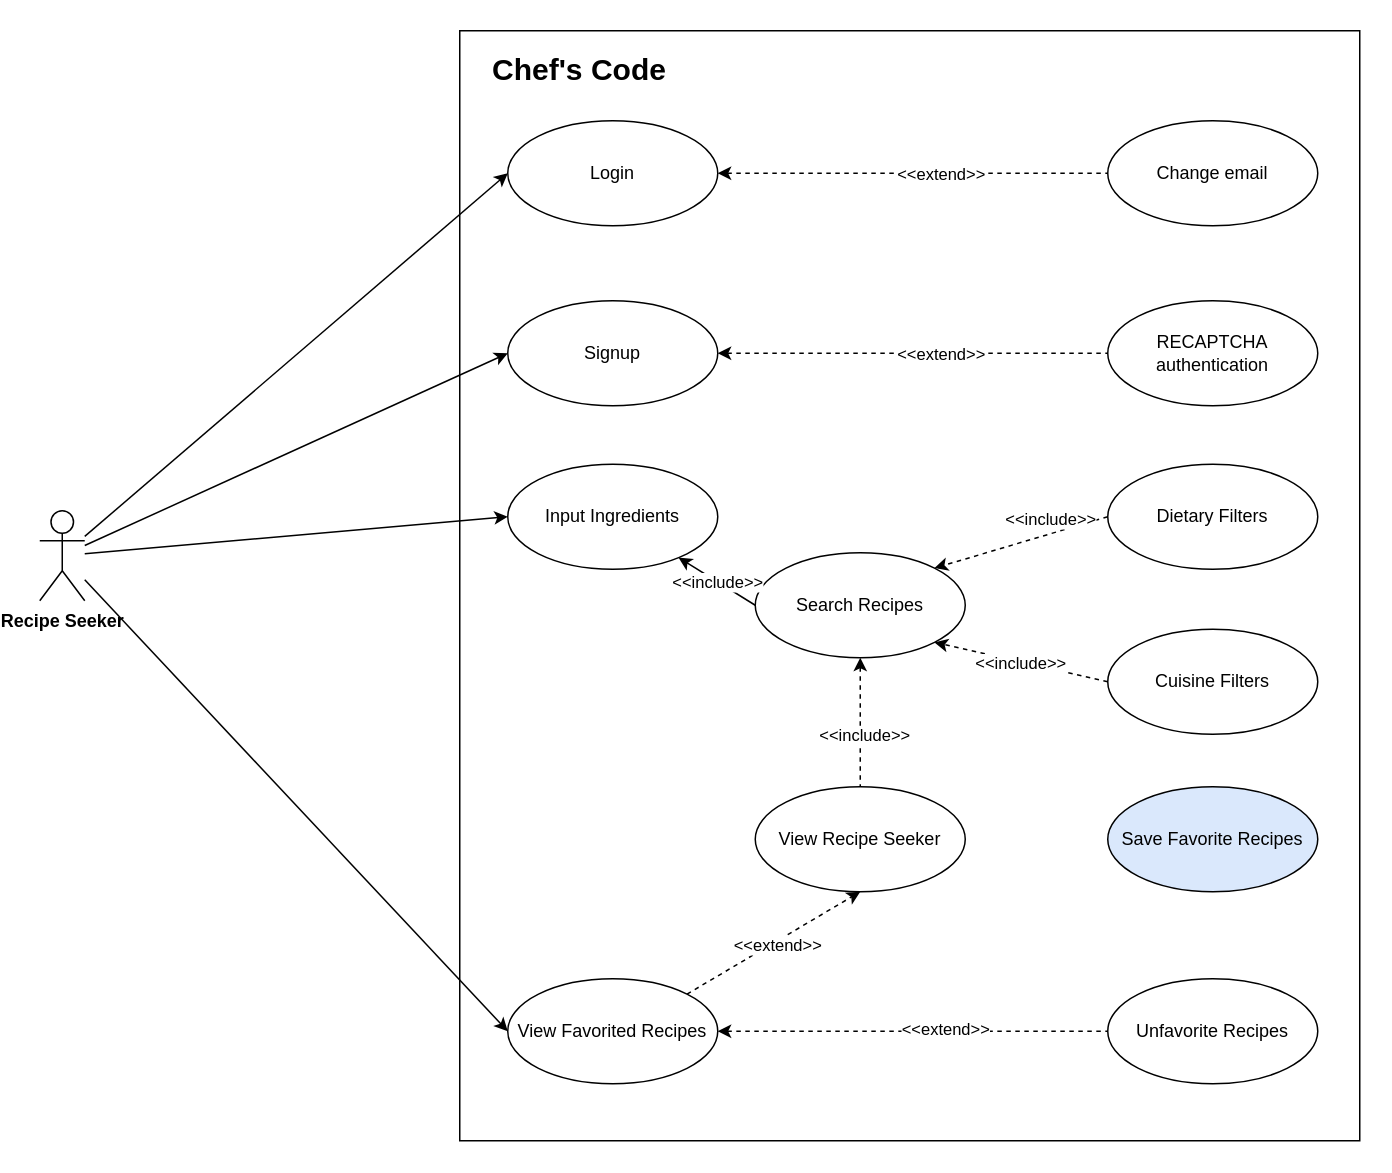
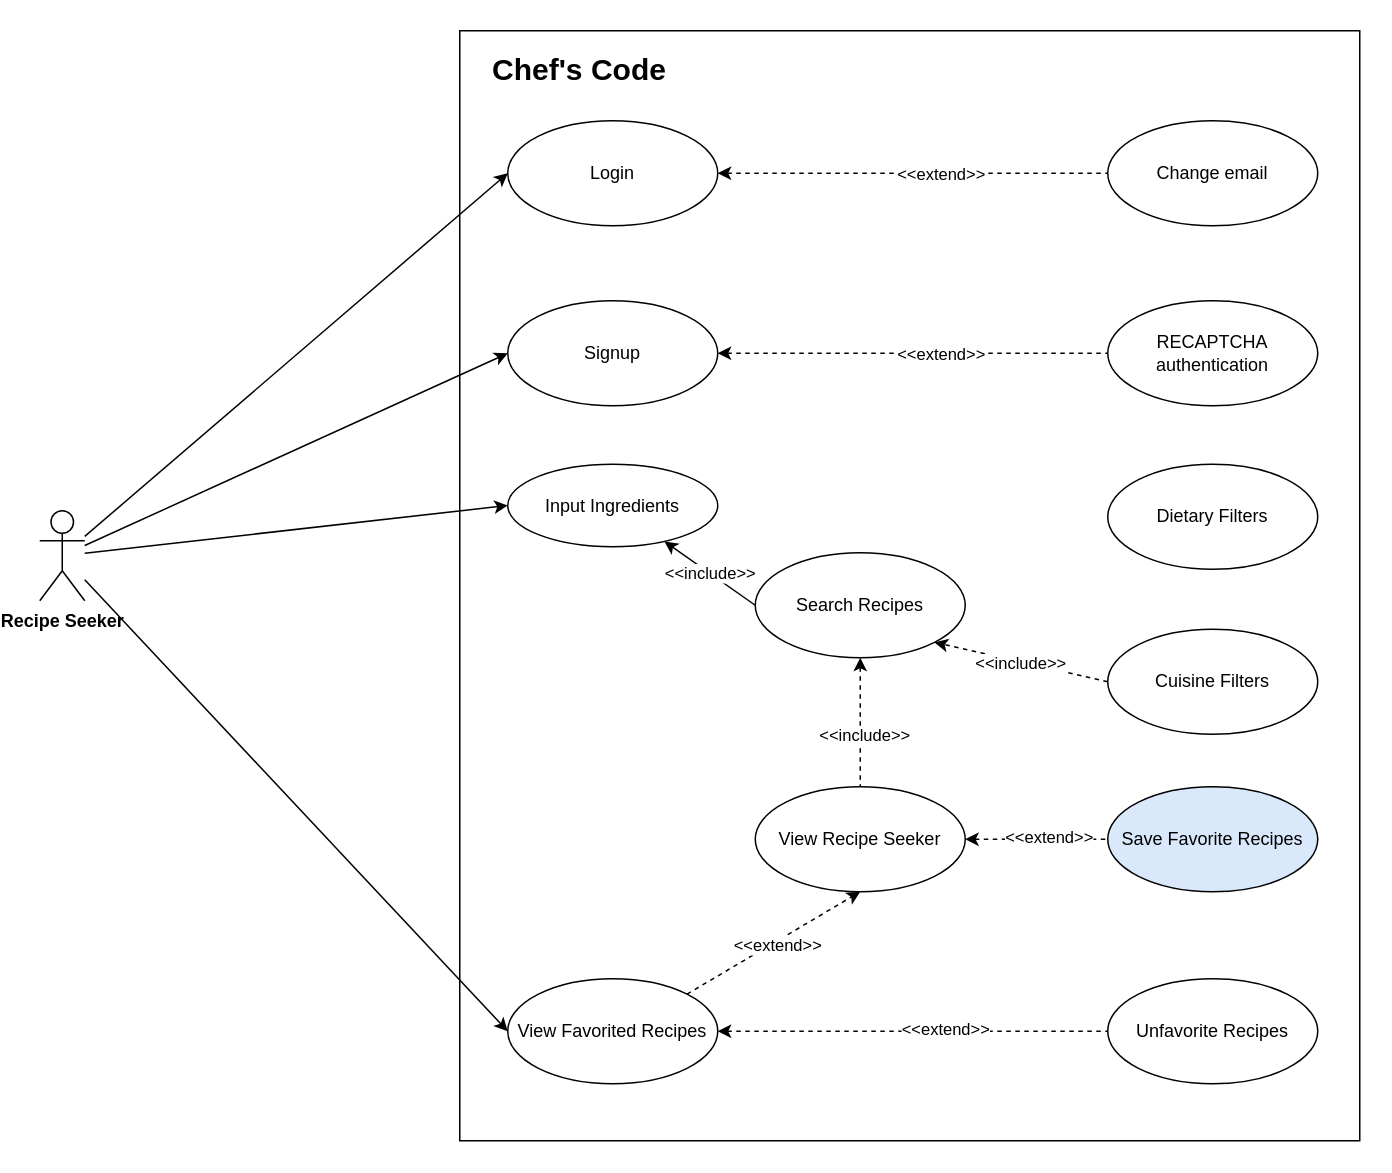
  <mxCell id="0" />
  <mxCell id="1" parent="0" />
  <mxCell id="2" value="" style="rounded=0;whiteSpace=wrap;html=1;" parent="1" vertex="1"><mxGeometry x="300" y="20" width="600" height="740" as="geometry" /></mxCell>
  <mxCell id="3" style="rounded=0;orthogonalLoop=1;jettySize=auto;html=1;entryX=0;entryY=0.5;entryDx=0;entryDy=0;strokeColor=default;" parent="1" source="7" target="10" edge="1"><mxGeometry relative="1" as="geometry" /></mxCell>
  <mxCell id="4" style="rounded=0;orthogonalLoop=1;jettySize=auto;html=1;entryX=0;entryY=0.5;entryDx=0;entryDy=0;" parent="1" source="7" target="11" edge="1"><mxGeometry relative="1" as="geometry" /></mxCell>
  <mxCell id="5" style="rounded=0;orthogonalLoop=1;jettySize=auto;html=1;entryX=0;entryY=0.5;entryDx=0;entryDy=0;" parent="1" source="7" target="26" edge="1"><mxGeometry relative="1" as="geometry"><mxPoint x="330" y="570" as="targetPoint" /></mxGeometry></mxCell>
  <mxCell id="6" style="rounded=0;orthogonalLoop=1;jettySize=auto;html=1;entryX=0;entryY=0.5;entryDx=0;entryDy=0;" parent="1" source="7" target="22" edge="1"><mxGeometry relative="1" as="geometry" /></mxCell>
  <mxCell id="7" value="&lt;strong&gt;Recipe Seeker&lt;/strong&gt;" style="shape=umlActor;verticalLabelPosition=bottom;verticalAlign=top;html=1;outlineConnect=0;fontSize=12;" parent="1" vertex="1"><mxGeometry x="20" y="340" width="30" height="60" as="geometry" /></mxCell>
  <mxCell id="8" style="rounded=0;orthogonalLoop=1;jettySize=auto;html=1;entryX=0;entryY=0.5;entryDx=0;entryDy=0;dashed=1;endArrow=none;startFill=1;startArrow=classic;" parent="1" source="10" target="23" edge="1"><mxGeometry relative="1" as="geometry" /></mxCell>
  <mxCell id="9" value="&amp;lt;&amp;lt;extend&amp;gt;&amp;gt;" style="edgeLabel;html=1;align=center;verticalAlign=middle;resizable=0;points=[];" parent="8" vertex="1" connectable="0"><mxGeometry x="0.22" y="-1" relative="1" as="geometry"><mxPoint x="-11" y="-1" as="offset" /></mxGeometry></mxCell>
  <mxCell id="10" value="Login" style="ellipse;whiteSpace=wrap;html=1;" parent="1" vertex="1"><mxGeometry x="332" y="80" width="140" height="70" as="geometry" /></mxCell>
  <mxCell id="11" value="Signup" style="ellipse;whiteSpace=wrap;html=1;" parent="1" vertex="1"><mxGeometry x="332" y="200" width="140" height="70" as="geometry" /></mxCell>
+ <mxCell id="12" style="rounded=0;orthogonalLoop=1;jettySize=auto;html=1;entryX=0;entryY=0.5;entryDx=0;entryDy=0;startArrow=classic;startFill=1;endArrow=none;dashed=1;exitX=1;exitY=0.5;exitDx=0;exitDy=0;" parent="1" source="21" target="20" edge="1"><mxGeometry relative="1" as="geometry" /></mxCell>
+ <mxCell id="13" value="&amp;lt;&amp;lt;extend&amp;gt;&amp;gt;" style="edgeLabel;html=1;align=center;verticalAlign=middle;resizable=0;points=[];" parent="12" vertex="1" connectable="0"><mxGeometry x="0.163" y="2" relative="1" as="geometry"><mxPoint as="offset" /></mxGeometry></mxCell>
  <mxCell id="14" style="rounded=0;orthogonalLoop=1;jettySize=auto;html=1;entryX=0.5;entryY=0;entryDx=0;entryDy=0;startArrow=classic;startFill=1;endArrow=none;dashed=1;" parent="1" source="16" target="21" edge="1"><mxGeometry relative="1" as="geometry" /></mxCell>
  <mxCell id="15" value="&amp;lt;&amp;lt;include&amp;gt;&amp;gt;" style="edgeLabel;html=1;align=center;verticalAlign=middle;resizable=0;points=[];" parent="14" vertex="1" connectable="0"><mxGeometry x="0.186" y="2" relative="1" as="geometry"><mxPoint as="offset" /></mxGeometry></mxCell>
  <mxCell id="16" value="Search Recipes" style="ellipse;whiteSpace=wrap;html=1;" parent="1" vertex="1"><mxGeometry x="497" y="368" width="140" height="70" as="geometry" /></mxCell>
- <mxCell id="17" style="rounded=0;orthogonalLoop=1;jettySize=auto;html=1;exitX=0;exitY=0.5;exitDx=0;exitDy=0;entryX=1;entryY=0;entryDx=0;entryDy=0;dashed=1;" parent="1" source="19" target="16" edge="1"><mxGeometry relative="1" as="geometry" /></mxCell>
- <mxCell id="18" value="&amp;lt;&amp;lt;include&amp;gt;&amp;gt;" style="edgeLabel;html=1;align=center;verticalAlign=middle;resizable=0;points=[];" parent="17" vertex="1" connectable="0"><mxGeometry x="-0.403" y="1" relative="1" as="geometry"><mxPoint x="-4" y="-10" as="offset" /></mxGeometry></mxCell>
  <mxCell id="19" value="Dietary Filters" style="ellipse;whiteSpace=wrap;html=1;" parent="1" vertex="1"><mxGeometry x="732" y="309" width="140" height="70" as="geometry" /></mxCell>
  <mxCell id="20" value="Save Favorite Recipes" style="ellipse;whiteSpace=wrap;html=1;fillColor=#dae8fc;" parent="1" vertex="1"><mxGeometry x="732" y="524" width="140" height="70" as="geometry" /></mxCell>
  <mxCell id="21" value="View Recipe Seeker" style="ellipse;whiteSpace=wrap;html=1;" parent="1" vertex="1"><mxGeometry x="497" y="524" width="140" height="70" as="geometry" /></mxCell>
  <mxCell id="22" value="View Favorited Recipes" style="ellipse;whiteSpace=wrap;html=1;" parent="1" vertex="1"><mxGeometry x="332" y="652" width="140" height="70" as="geometry" /></mxCell>
  <mxCell id="23" value="Change email" style="ellipse;whiteSpace=wrap;html=1;" parent="1" vertex="1"><mxGeometry x="732" y="80" width="140" height="70" as="geometry" /></mxCell>
  <mxCell id="24" style="rounded=0;orthogonalLoop=1;jettySize=auto;html=1;entryX=0;entryY=0.5;entryDx=0;entryDy=0;endArrow=none;startFill=1;startArrow=classic;dashed=0;" parent="1" source="26" target="16" edge="1"><mxGeometry relative="1" as="geometry" /></mxCell>
  <mxCell id="25" value="&amp;lt;&amp;lt;include&amp;gt;&amp;gt;" style="edgeLabel;html=1;align=center;verticalAlign=middle;resizable=0;points=[];" parent="24" vertex="1" connectable="0"><mxGeometry x="-0.011" relative="1" as="geometry"><mxPoint as="offset" /></mxGeometry></mxCell>
- <mxCell id="26" value="Input Ingredients" style="ellipse;whiteSpace=wrap;html=1;" parent="1" vertex="1"><mxGeometry x="332" y="309" width="140" height="70" as="geometry" /></mxCell>
+ <mxCell id="26" value="Input Ingredients" style="ellipse;whiteSpace=wrap;html=1;" parent="1" vertex="1"><mxGeometry x="332" y="309" width="140" height="55" as="geometry" /></mxCell>
  <mxCell id="27" value="Chef's Code" style="text;html=1;align=center;verticalAlign=middle;whiteSpace=wrap;rounded=0;fontStyle=1;fontSize=20;" parent="1" vertex="1"><mxGeometry x="310" y="30" width="140" height="30" as="geometry" /></mxCell>
  <mxCell id="28" style="rounded=0;orthogonalLoop=1;jettySize=auto;html=1;entryX=0;entryY=0.5;entryDx=0;entryDy=0;dashed=1;endArrow=none;startFill=1;startArrow=classic;exitX=1;exitY=0.5;exitDx=0;exitDy=0;" parent="1" source="11" target="30" edge="1"><mxGeometry relative="1" as="geometry"><mxPoint x="487" y="235" as="sourcePoint" /></mxGeometry></mxCell>
  <mxCell id="29" value="&amp;lt;&amp;lt;extend&amp;gt;&amp;gt;" style="edgeLabel;html=1;align=center;verticalAlign=middle;resizable=0;points=[];" parent="28" vertex="1" connectable="0"><mxGeometry x="0.22" y="-1" relative="1" as="geometry"><mxPoint x="-11" y="-1" as="offset" /></mxGeometry></mxCell>
  <mxCell id="30" value="RECAPTCHA authentication" style="ellipse;whiteSpace=wrap;html=1;" parent="1" vertex="1"><mxGeometry x="732" y="200" width="140" height="70" as="geometry" /></mxCell>
  <mxCell id="31" style="rounded=0;orthogonalLoop=1;jettySize=auto;html=1;exitX=0;exitY=0.5;exitDx=0;exitDy=0;entryX=1;entryY=1;entryDx=0;entryDy=0;dashed=1;" parent="1" source="33" target="16" edge="1"><mxGeometry relative="1" as="geometry" /></mxCell>
  <mxCell id="32" value="&amp;lt;&amp;lt;include&amp;gt;&amp;gt;" style="edgeLabel;html=1;align=center;verticalAlign=middle;resizable=0;points=[];" parent="31" vertex="1" connectable="0"><mxGeometry x="0.017" y="1" relative="1" as="geometry"><mxPoint as="offset" /></mxGeometry></mxCell>
  <mxCell id="33" value="Cuisine Filters" style="ellipse;whiteSpace=wrap;html=1;" parent="1" vertex="1"><mxGeometry x="732" y="419" width="140" height="70" as="geometry" /></mxCell>
  <mxCell id="34" style="rounded=0;orthogonalLoop=1;jettySize=auto;html=1;entryX=0;entryY=0.5;entryDx=0;entryDy=0;startArrow=classic;startFill=1;endArrow=none;dashed=1;exitX=1;exitY=0.5;exitDx=0;exitDy=0;" edge="1" target="36" parent="1" source="22"><mxGeometry relative="1" as="geometry"><mxPoint x="532" y="649" as="sourcePoint" /></mxGeometry></mxCell>
  <mxCell id="35" value="&amp;lt;&amp;lt;extend&amp;gt;&amp;gt;" style="edgeLabel;html=1;align=center;verticalAlign=middle;resizable=0;points=[];" vertex="1" connectable="0" parent="34"><mxGeometry x="0.163" y="2" relative="1" as="geometry"><mxPoint as="offset" /></mxGeometry></mxCell>
  <mxCell id="36" value="Unfavorite Recipes" style="ellipse;whiteSpace=wrap;html=1;" vertex="1" parent="1"><mxGeometry x="732" y="652" width="140" height="70" as="geometry" /></mxCell>
  <mxCell id="37" style="rounded=0;orthogonalLoop=1;jettySize=auto;html=1;entryX=0.5;entryY=1;entryDx=0;entryDy=0;startArrow=none;startFill=0;endArrow=classic;dashed=1;exitX=1;exitY=0;exitDx=0;exitDy=0;endFill=1;" edge="1" parent="1" source="22" target="21"><mxGeometry relative="1" as="geometry"><mxPoint x="532" y="609" as="sourcePoint" /><mxPoint x="627" y="609" as="targetPoint" /></mxGeometry></mxCell>
  <mxCell id="38" value="&amp;lt;&amp;lt;extend&amp;gt;&amp;gt;" style="edgeLabel;html=1;align=center;verticalAlign=middle;resizable=0;points=[];" vertex="1" connectable="0" parent="37"><mxGeometry x="0.163" y="2" relative="1" as="geometry"><mxPoint x="-6" y="9" as="offset" /></mxGeometry></mxCell>
